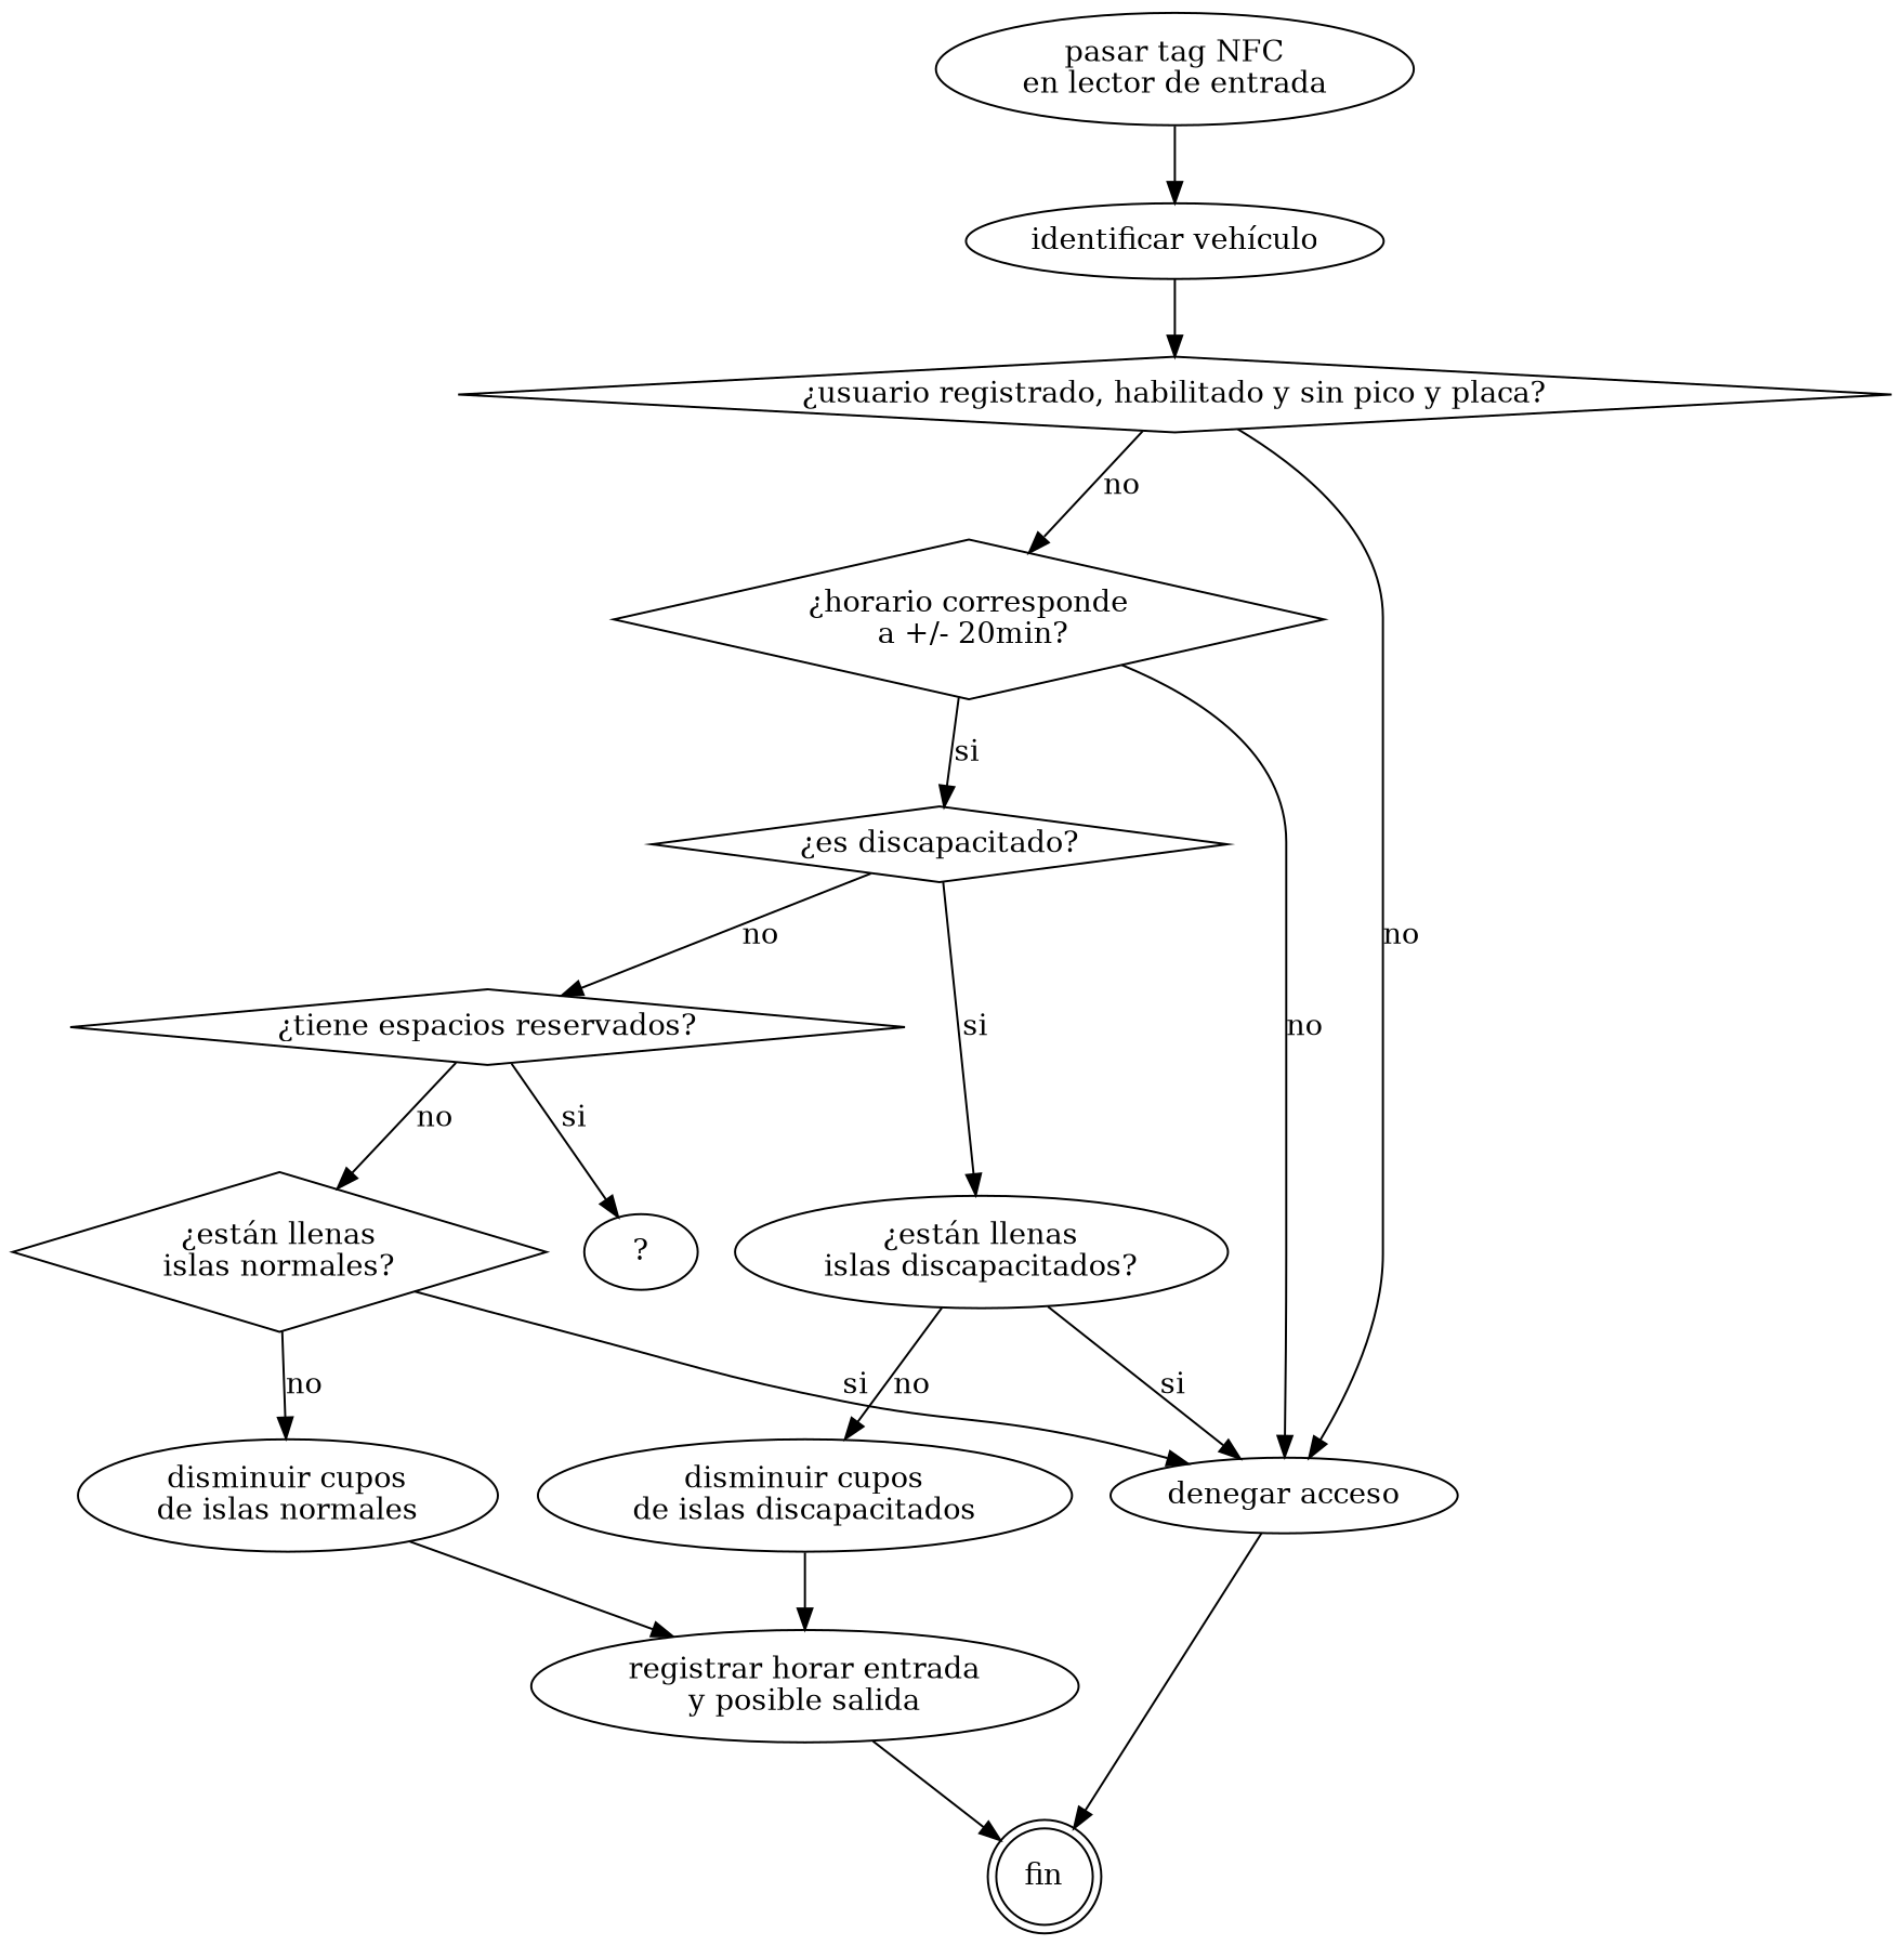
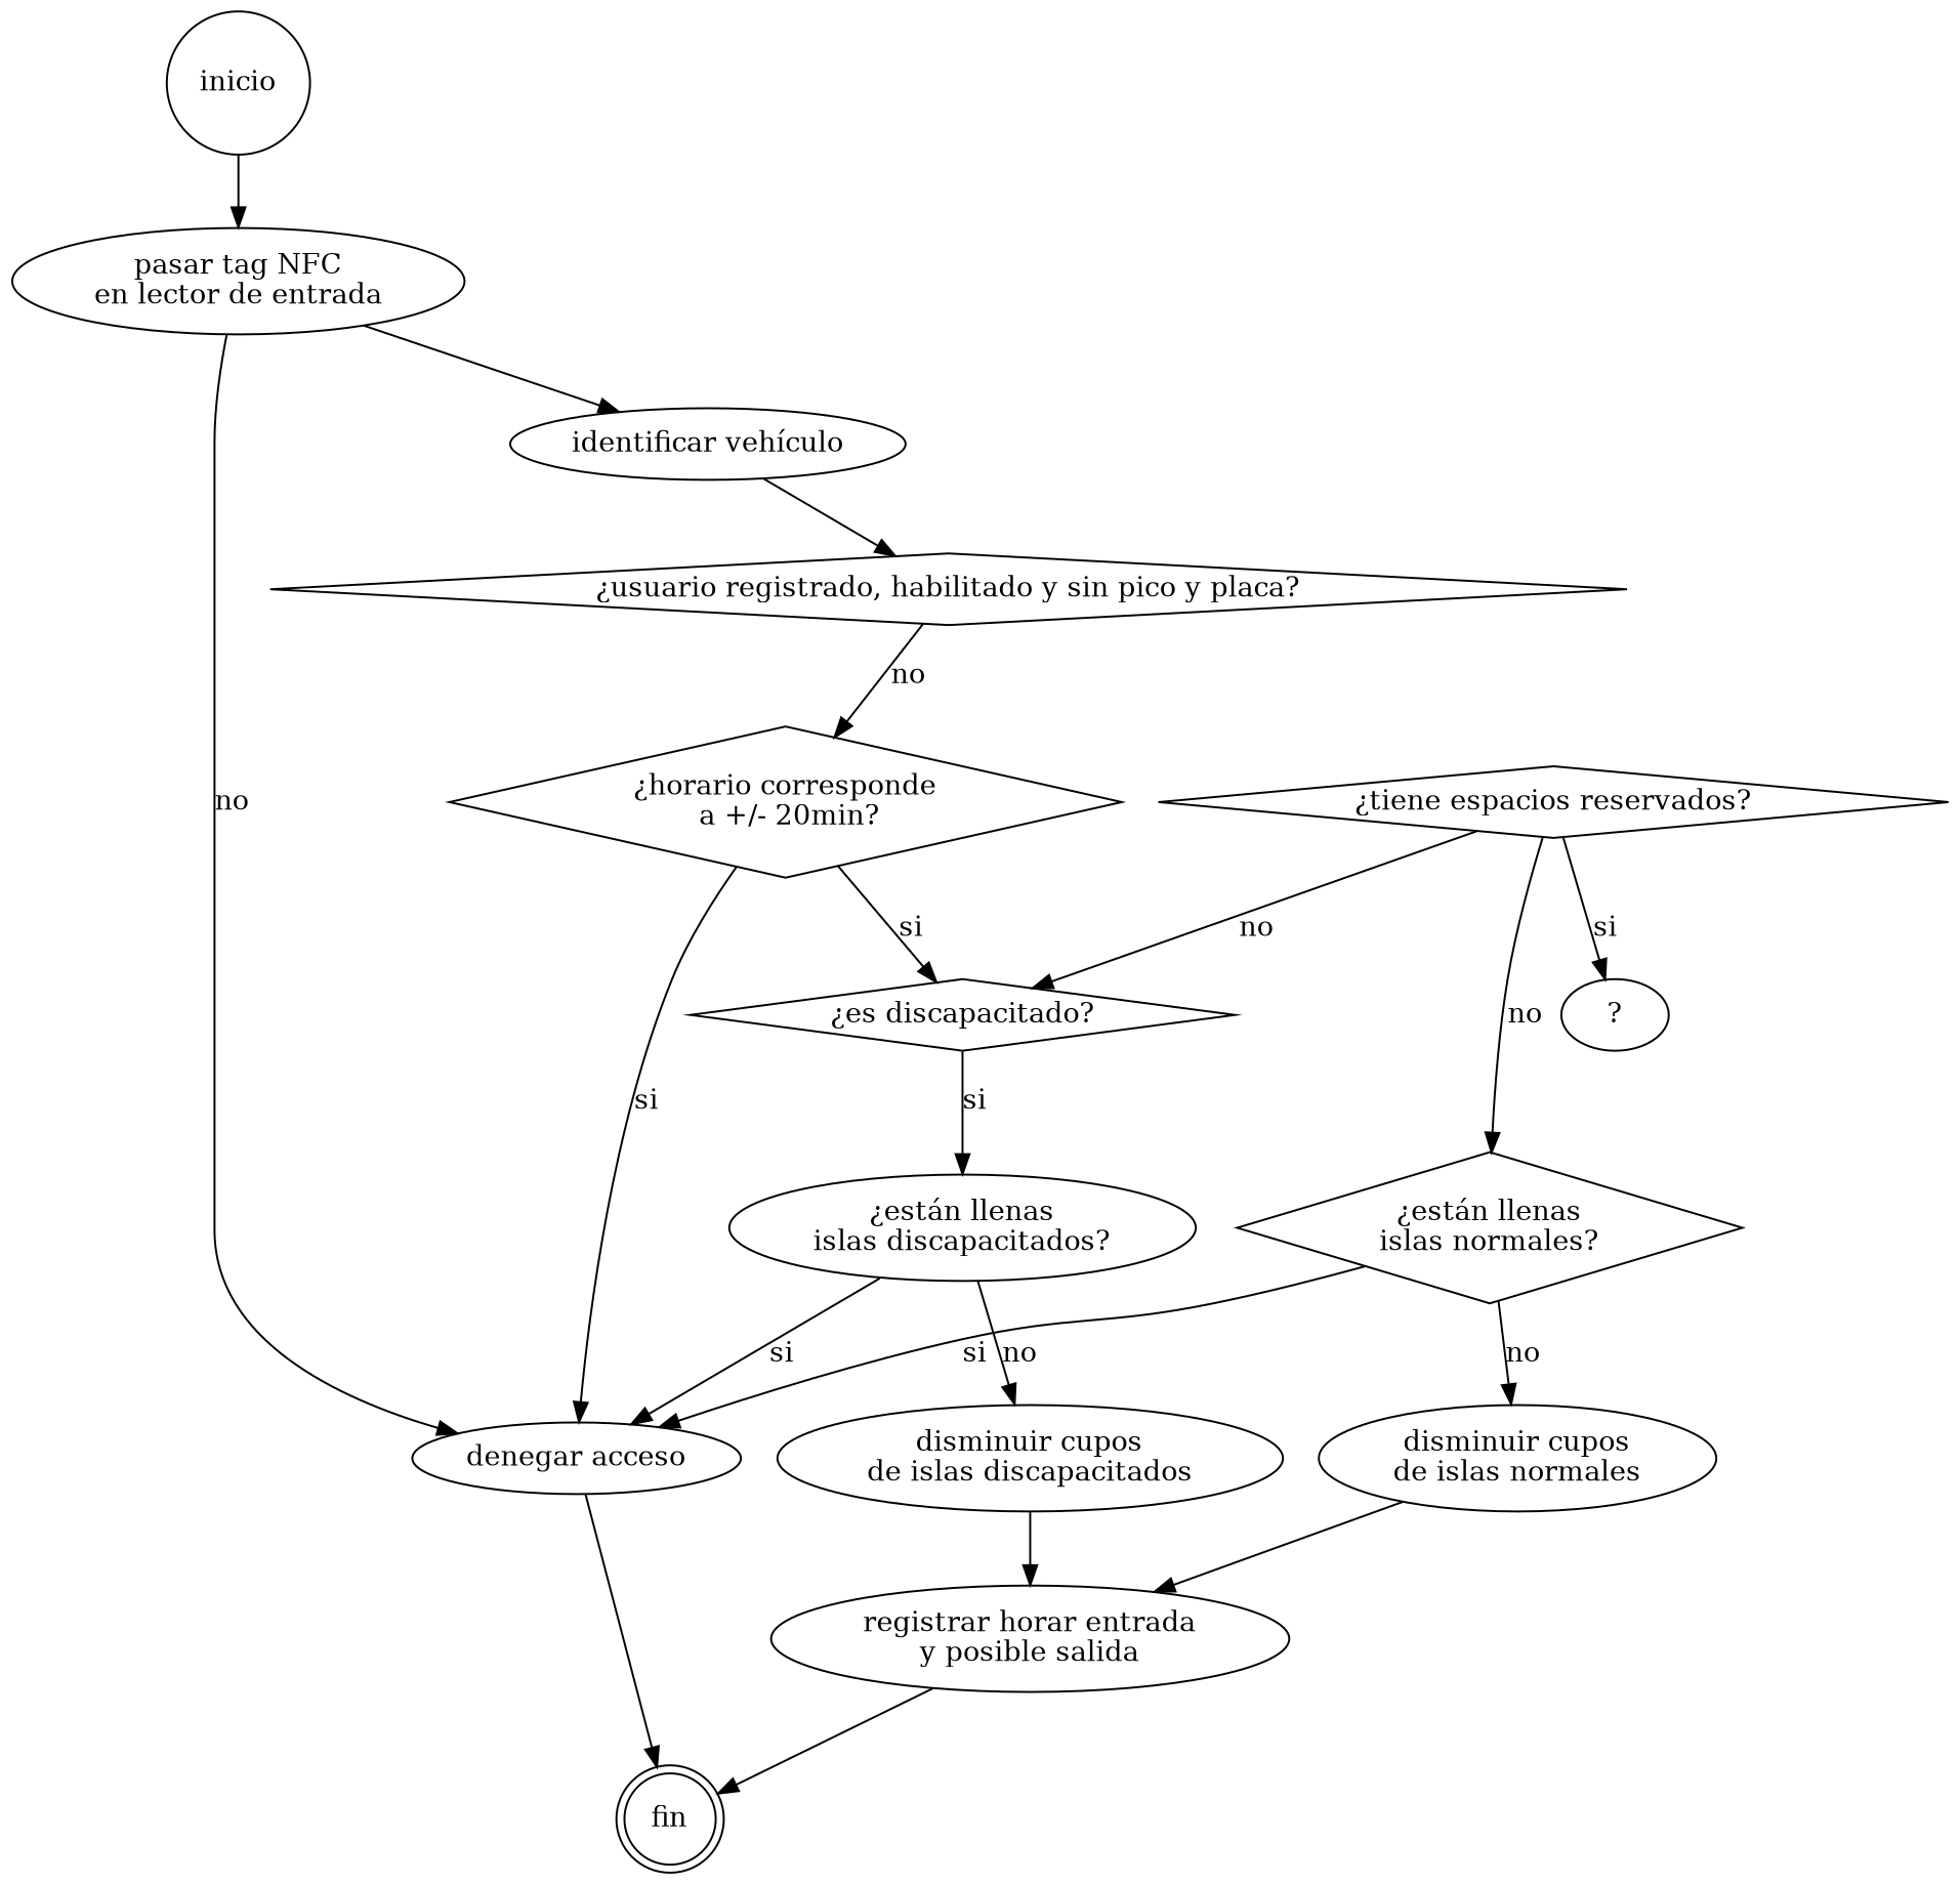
  digraph {
+   inicio [shape=circle]
    n2 [label="pasar tag NFC\nen lector de entrada"]
    n3 [label="identificar vehículo"]
    n4 [label="¿usuario registrado, habilitado y sin pico y placa?" shape=diamond]
    n5 [label="¿horario corresponde\n a +/- 20min?" shape=diamond]
    n6 [label="denegar acceso"]
    n7 [label="¿es discapacitado?" shape=diamond]
    fin [shape=doublecircle]
    n9 [label="¿están llenas\nislas discapacitados?" shape=ellipse]
    n10 [label="¿tiene espacios reservados?" shape=diamond]
    n11 [label="disminuir cupos\nde islas discapacitados"]
    n12 [label="?"]
    n13 [label="¿están llenas\nislas normales?" shape=diamond]
    n14 [label="registrar horar entrada\ny posible salida"]
    n15 [label="disminuir cupos\nde islas normales"]
+   inicio -> n2
    n2 -> n3
    n3 -> n4
    n4 -> n5 [label=no]
-   n4 -> n6 [label=no]
-   n5 -> n6 [label=no]
+   n2 -> n6 [label=no]
+   n5 -> n6 [label=si]
    n5 -> n7 [label=si]
    n6 -> fin
    n7 -> n9 [label=si]
-   n7 -> n10 [label=no]
+   n10 -> n7 [label=no]
    n9 -> n6 [label=si]
    n9 -> n11 [label=no]
    n10 -> n12 [label=si]
    n10 -> n13 [label=no]
    n11 -> n14
    n13 -> n6 [label=si]
    n13 -> n15 [label=no]
    n14 -> fin
    n15 -> n14
  }
